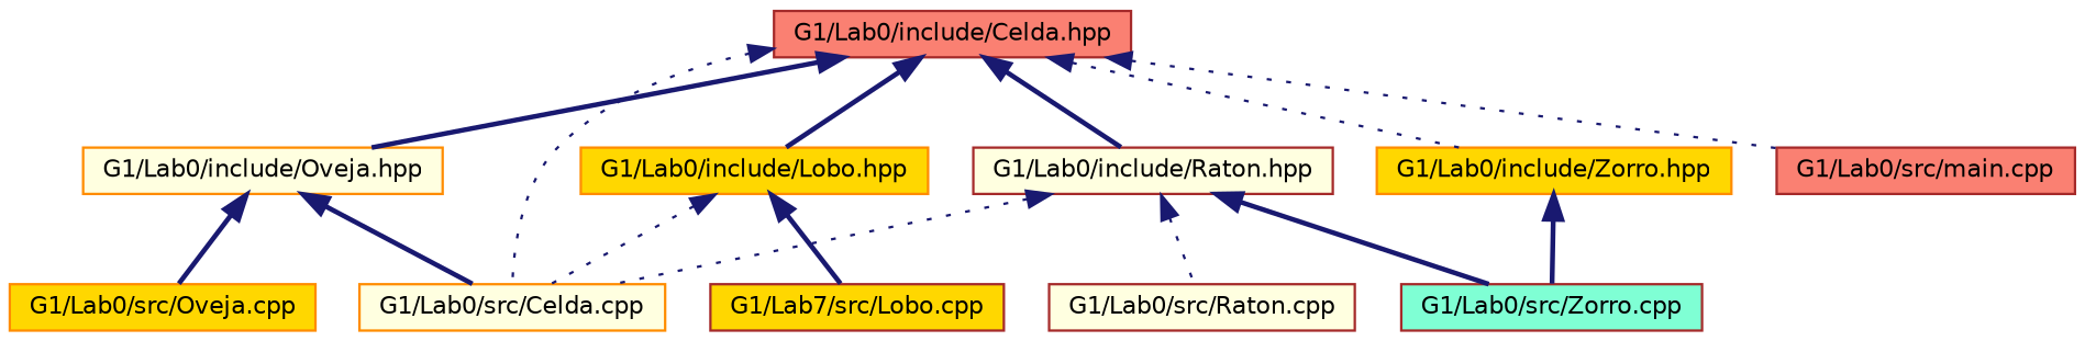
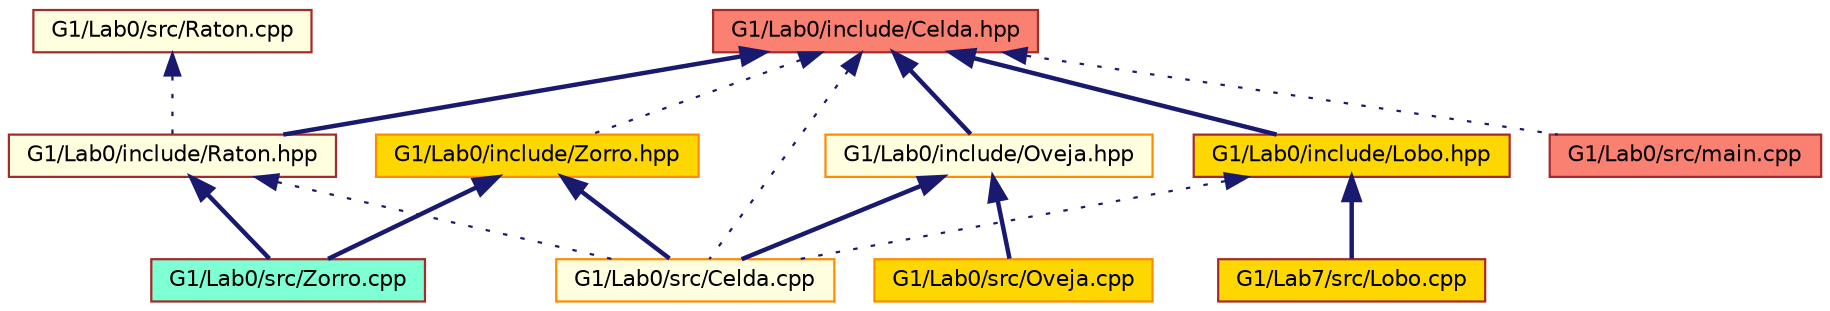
  digraph {
    node [color=brown fillcolor=gold fontname=Helvetica fontsize=10 shape=record style=filled]
    edge [color=midnightblue dir=back fontname=Helvetica fontsize=10 labelfontname=Helvetica labelfontsize=10 style=bold]
    n1 [fillcolor=salmon fontcolor=black height=0.2 label="G1/Lab0/include/Celda.hpp" width=0.4]
-   n2 [color=darkorange height=0.2 label="G1/Lab0/include/Lobo.hpp" width=0.4]
+   n2 [height=0.2 label="G1/Lab0/include/Lobo.hpp" width=0.4]
    n3 [color=darkorange fillcolor=lightyellow height=0.2 label="G1/Lab0/src/Celda.cpp" width=0.4]
    n4 [color=darkorange fillcolor=lightyellow height=0.2 label="G1/Lab0/include/Oveja.hpp" width=0.4]
    n5 [fillcolor=lightyellow height=0.2 label="G1/Lab0/include/Raton.hpp" width=0.4]
    n6 [color=darkorange height=0.2 label="G1/Lab0/include/Zorro.hpp" width=0.4]
    n7 [fillcolor=salmon height=0.2 label="G1/Lab0/src/main.cpp" width=0.4]
    n8 [height=0.2 label="G1/Lab7/src/Lobo.cpp" width=0.4]
    n9 [color=darkorange height=0.2 label="G1/Lab0/src/Oveja.cpp" width=0.4]
    n10 [fillcolor=lightyellow height=0.2 label="G1/Lab0/src/Raton.cpp" width=0.4]
    n11 [fillcolor=aquamarine height=0.2 label="G1/Lab0/src/Zorro.cpp" width=0.4]
    n1 -> n2
    n1 -> n3 [style=dotted]
    n1 -> n4
    n1 -> n5
    n1 -> n6 [style=dotted]
    n1 -> n7 [style=dotted]
    n2 -> n3 [style=dotted]
    n2 -> n8
    n4 -> n3
    n4 -> n9
    n5 -> n3 [style=dotted]
-   n5 -> n10 [style=dotted]
+   n10 -> n5 [style=dotted]
    n5 -> n11
+   n6 -> n3
    n6 -> n11
  }
